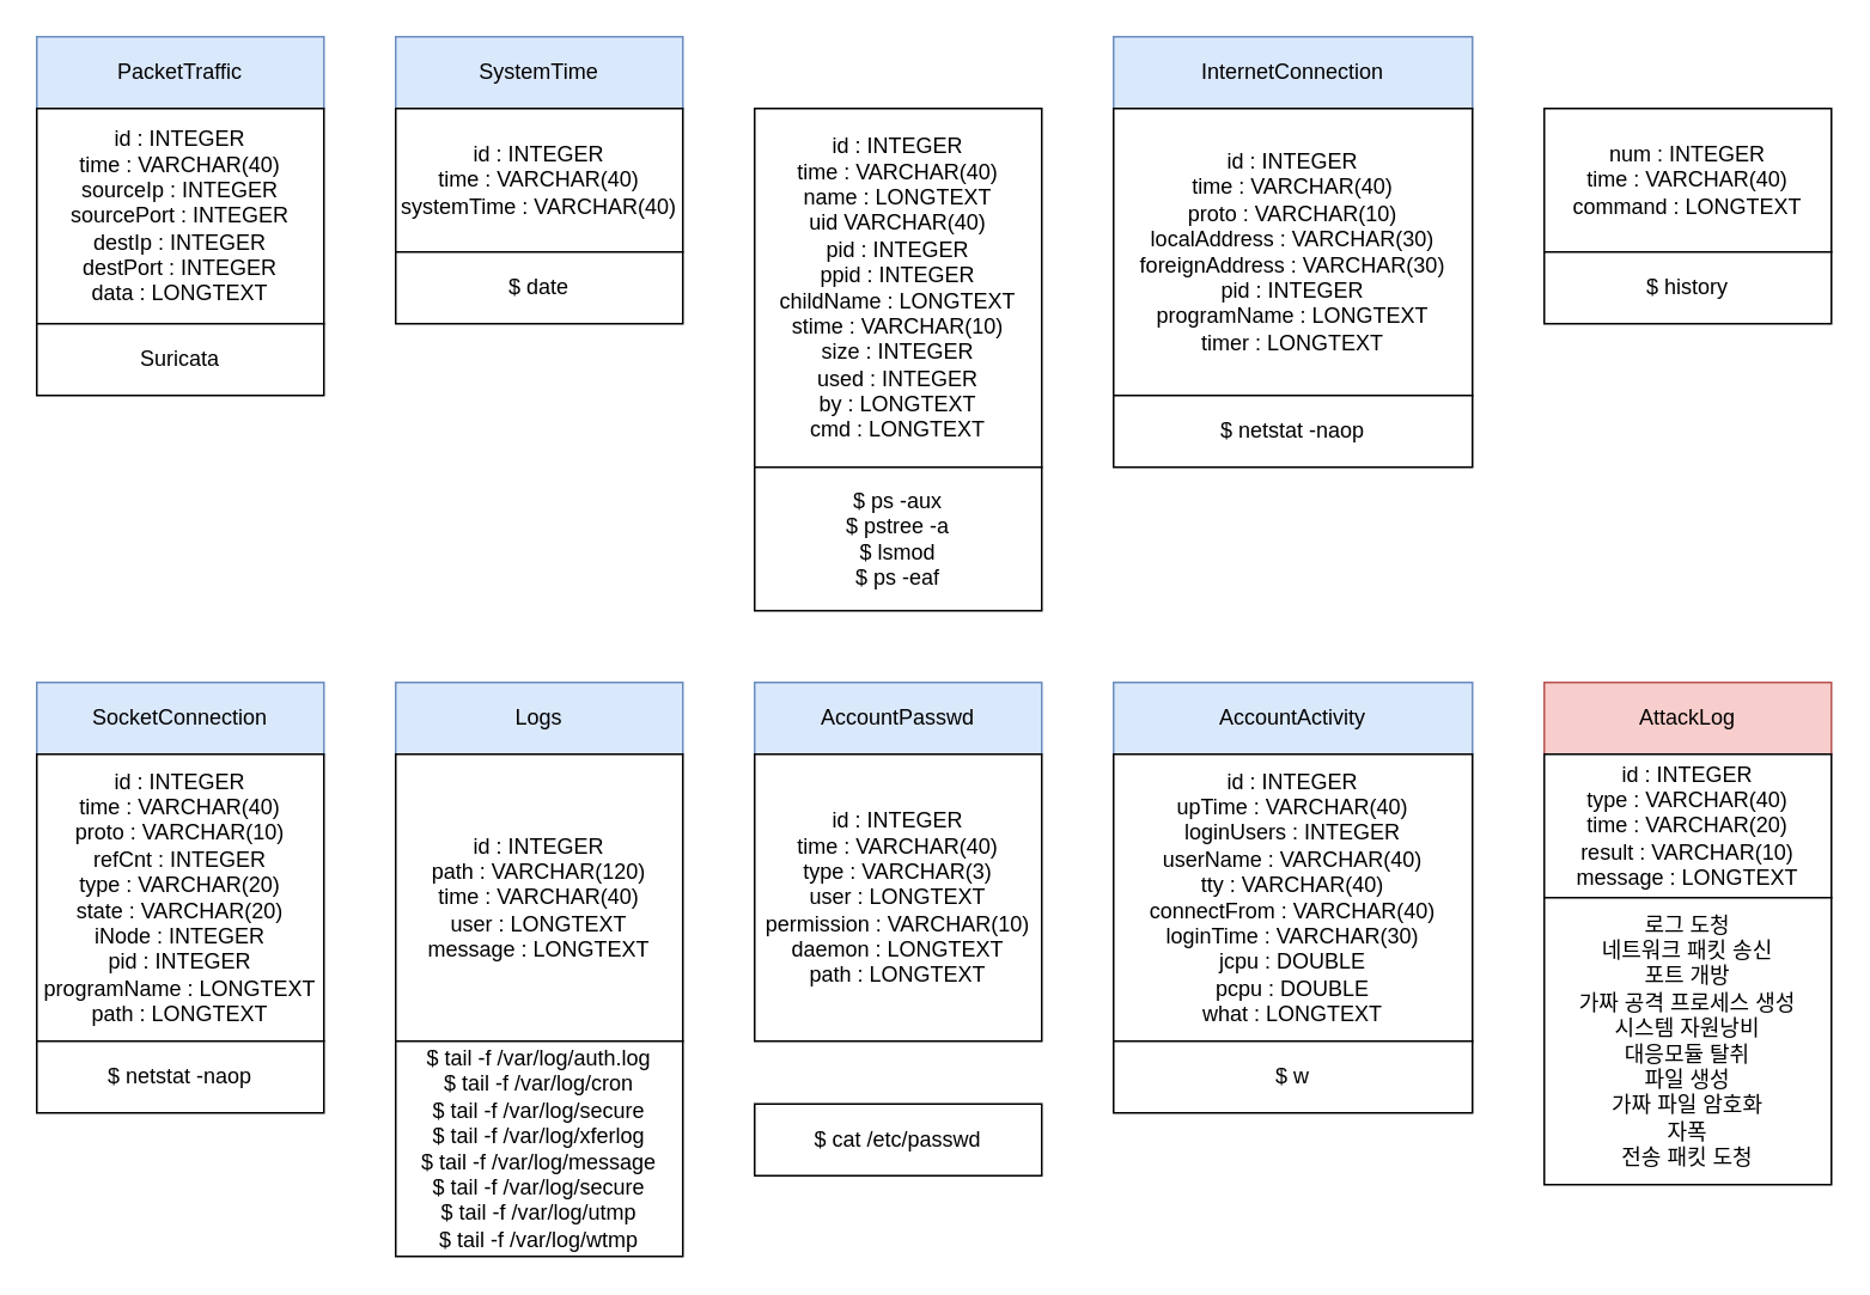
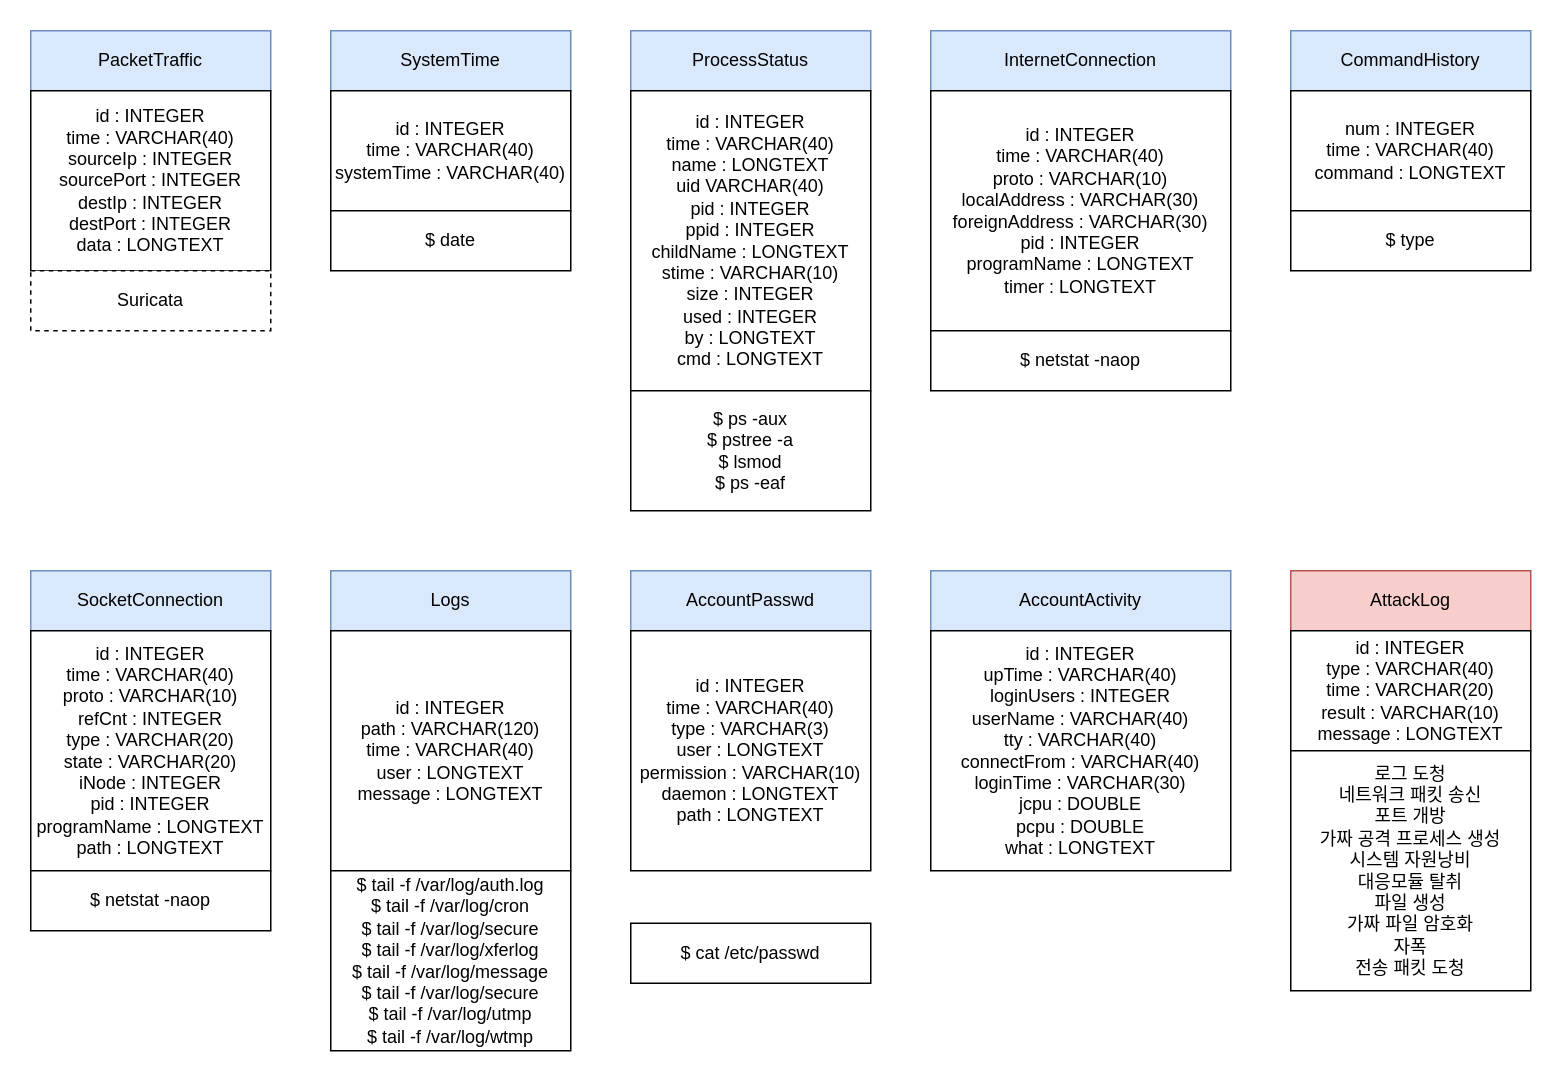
  <mxCell id="0" />
  <mxCell id="1" parent="0" />
  <mxCell id="2" value="PacketTraffic" style="rounded=0;whiteSpace=wrap;html=1;fillColor=#dae8fc;strokeColor=#6c8ebf;" vertex="1" parent="1"><mxGeometry x="20" y="20" width="160" height="40" as="geometry" /></mxCell>
  <mxCell id="3" value="id : INTEGER&lt;br&gt;time : VARCHAR(40)&lt;br&gt;sourceIp : INTEGER&lt;br&gt;sourcePort : INTEGER&lt;br&gt;destIp : INTEGER&lt;br&gt;destPort : INTEGER&lt;br&gt;data : LONGTEXT" style="rounded=0;whiteSpace=wrap;html=1;" vertex="1" parent="1"><mxGeometry x="20" y="60" width="160" height="120" as="geometry" /></mxCell>
  <mxCell id="4" value="SystemTime" style="rounded=0;whiteSpace=wrap;html=1;fillColor=#dae8fc;strokeColor=#6c8ebf;" vertex="1" parent="1"><mxGeometry x="220" y="20" width="160" height="40" as="geometry" /></mxCell>
  <mxCell id="5" value="id : INTEGER&lt;br&gt;time : VARCHAR(40)&lt;br&gt;systemTime : VARCHAR(40)" style="rounded=0;whiteSpace=wrap;html=1;" vertex="1" parent="1"><mxGeometry x="220" y="60" width="160" height="80" as="geometry" /></mxCell>
- <mxCell id="6" value="Suricata" style="rounded=0;whiteSpace=wrap;html=1;" vertex="1" parent="1"><mxGeometry x="20" y="180" width="160" height="40" as="geometry" /></mxCell>
+ <mxCell id="6" value="Suricata" style="rounded=0;whiteSpace=wrap;html=1;dashed=1;" vertex="1" parent="1"><mxGeometry x="20" y="180" width="160" height="40" as="geometry" /></mxCell>
  <mxCell id="7" value="$ date" style="rounded=0;whiteSpace=wrap;html=1;" vertex="1" parent="1"><mxGeometry x="220" y="140" width="160" height="40" as="geometry" /></mxCell>
+ <mxCell id="8" value="ProcessStatus" style="rounded=0;whiteSpace=wrap;html=1;fillColor=#dae8fc;strokeColor=#6c8ebf;" vertex="1" parent="1"><mxGeometry x="420" y="20" width="160" height="40" as="geometry" /></mxCell>
  <mxCell id="9" value="id : INTEGER&lt;br&gt;time : VARCHAR(40)&lt;br&gt;name : LONGTEXT&lt;br&gt;uid VARCHAR(40)&lt;br&gt;pid : INTEGER&lt;br&gt;ppid : INTEGER&lt;br&gt;childName : LONGTEXT&lt;br&gt;stime : VARCHAR(10)&lt;br&gt;size : INTEGER&lt;br&gt;used : INTEGER&lt;br&gt;by : LONGTEXT&lt;br&gt;cmd : LONGTEXT" style="rounded=0;whiteSpace=wrap;html=1;" vertex="1" parent="1"><mxGeometry x="420" y="60" width="160" height="200" as="geometry" /></mxCell>
  <mxCell id="10" value="$ ps -aux&lt;br&gt;$ pstree -a&lt;br&gt;$ lsmod&lt;br&gt;$ ps -eaf" style="rounded=0;whiteSpace=wrap;html=1;" vertex="1" parent="1"><mxGeometry x="420" y="260" width="160" height="80" as="geometry" /></mxCell>
  <mxCell id="11" value="SocketConnection" style="rounded=0;whiteSpace=wrap;html=1;fillColor=#dae8fc;strokeColor=#6c8ebf;" vertex="1" parent="1"><mxGeometry x="20" y="380" width="160" height="40" as="geometry" /></mxCell>
  <mxCell id="12" value="id : INTEGER&lt;br&gt;time : VARCHAR(40)&lt;br&gt;proto : VARCHAR(10)&lt;br&gt;refCnt : INTEGER&lt;br&gt;type : VARCHAR(20)&lt;br&gt;state : VARCHAR(20)&lt;br&gt;iNode : INTEGER&lt;br&gt;pid : INTEGER&lt;br&gt;programName : LONGTEXT&lt;br&gt;path : LONGTEXT" style="rounded=0;whiteSpace=wrap;html=1;" vertex="1" parent="1"><mxGeometry x="20" y="420" width="160" height="160" as="geometry" /></mxCell>
  <mxCell id="13" value="$ netstat -naop" style="rounded=0;whiteSpace=wrap;html=1;" vertex="1" parent="1"><mxGeometry x="20" y="580" width="160" height="40" as="geometry" /></mxCell>
  <mxCell id="14" value="InternetConnection" style="rounded=0;whiteSpace=wrap;html=1;fillColor=#dae8fc;strokeColor=#6c8ebf;" vertex="1" parent="1"><mxGeometry x="620" y="20" width="200" height="40" as="geometry" /></mxCell>
  <mxCell id="15" value="id : INTEGER&lt;br&gt;time : VARCHAR(40)&lt;br&gt;proto : VARCHAR(10)&lt;br&gt;localAddress : VARCHAR(30)&lt;br&gt;foreignAddress : VARCHAR(30)&lt;br&gt;pid : INTEGER&lt;br&gt;programName : LONGTEXT&lt;br&gt;timer : LONGTEXT" style="rounded=0;whiteSpace=wrap;html=1;" vertex="1" parent="1"><mxGeometry x="620" y="60" width="200" height="160" as="geometry" /></mxCell>
  <mxCell id="16" value="$ netstat -naop" style="rounded=0;whiteSpace=wrap;html=1;" vertex="1" parent="1"><mxGeometry x="620" y="220" width="200" height="40" as="geometry" /></mxCell>
+ <mxCell id="17" value="CommandHistory" style="rounded=0;whiteSpace=wrap;html=1;fillColor=#dae8fc;strokeColor=#6c8ebf;" vertex="1" parent="1"><mxGeometry x="860" y="20" width="160" height="40" as="geometry" /></mxCell>
  <mxCell id="18" value="num : INTEGER&lt;br&gt;time : VARCHAR(40)&lt;br&gt;command : LONGTEXT" style="rounded=0;whiteSpace=wrap;html=1;" vertex="1" parent="1"><mxGeometry x="860" y="60" width="160" height="80" as="geometry" /></mxCell>
- <mxCell id="19" value="$ history" style="rounded=0;whiteSpace=wrap;html=1;" vertex="1" parent="1"><mxGeometry x="860" y="140" width="160" height="40" as="geometry" /></mxCell>
+ <mxCell id="19" value="$ type" style="rounded=0;whiteSpace=wrap;html=1;" vertex="1" parent="1"><mxGeometry x="860" y="140" width="160" height="40" as="geometry" /></mxCell>
  <mxCell id="20" value="AccountActivity" style="rounded=0;whiteSpace=wrap;html=1;fillColor=#dae8fc;strokeColor=#6c8ebf;" vertex="1" parent="1"><mxGeometry x="620" y="380" width="200" height="40" as="geometry" /></mxCell>
  <mxCell id="21" value="id : INTEGER&lt;br&gt;upTime : VARCHAR(40)&lt;br&gt;loginUsers : INTEGER&lt;br&gt;userName : VARCHAR(40)&lt;br&gt;tty : VARCHAR(40)&lt;br&gt;connectFrom : VARCHAR(40)&lt;br&gt;loginTime : VARCHAR(30)&lt;br&gt;jcpu : DOUBLE&lt;br&gt;pcpu : DOUBLE&lt;br&gt;what : LONGTEXT" style="rounded=0;whiteSpace=wrap;html=1;" vertex="1" parent="1"><mxGeometry x="620" y="420" width="200" height="160" as="geometry" /></mxCell>
- <mxCell id="22" value="$ w" style="rounded=0;whiteSpace=wrap;html=1;" vertex="1" parent="1"><mxGeometry x="620" y="580" width="200" height="40" as="geometry" /></mxCell>
  <mxCell id="23" value="Logs" style="rounded=0;whiteSpace=wrap;html=1;fillColor=#dae8fc;strokeColor=#6c8ebf;" vertex="1" parent="1"><mxGeometry x="220" y="380" width="160" height="40" as="geometry" /></mxCell>
  <mxCell id="24" value="id : INTEGER&lt;br&gt;path : VARCHAR(120)&lt;br&gt;time : VARCHAR(40)&lt;br&gt;user : LONGTEXT&lt;br&gt;message : LONGTEXT" style="rounded=0;whiteSpace=wrap;html=1;" vertex="1" parent="1"><mxGeometry x="220" y="420" width="160" height="160" as="geometry" /></mxCell>
  <mxCell id="25" value="$ tail -f /var/log/auth.log&lt;br&gt;$ tail -f /var/log/cron&lt;br&gt;$ tail -f /var/log/secure&lt;br&gt;$ tail -f /var/log/xferlog&lt;br&gt;$ tail -f /var/log/message&lt;br&gt;$ tail -f /var/log/secure&lt;br&gt;$ tail -f /var/log/utmp&lt;br&gt;$ tail -f /var/log/wtmp" style="rounded=0;whiteSpace=wrap;html=1;" vertex="1" parent="1"><mxGeometry x="220" y="580" width="160" height="120" as="geometry" /></mxCell>
  <mxCell id="26" value="AccountPasswd" style="rounded=0;whiteSpace=wrap;html=1;fillColor=#dae8fc;strokeColor=#6c8ebf;" vertex="1" parent="1"><mxGeometry x="420" y="380" width="160" height="40" as="geometry" /></mxCell>
  <mxCell id="27" value="id : INTEGER&lt;br&gt;time : VARCHAR(40)&lt;br&gt;type : VARCHAR(3)&lt;br&gt;user : LONGTEXT&lt;br&gt;permission : VARCHAR(10)&lt;br&gt;daemon : LONGTEXT&lt;br&gt;path : LONGTEXT" style="rounded=0;whiteSpace=wrap;html=1;" vertex="1" parent="1"><mxGeometry x="420" y="420" width="160" height="160" as="geometry" /></mxCell>
  <mxCell id="28" value="$ cat /etc/passwd" style="rounded=0;whiteSpace=wrap;html=1;" vertex="1" parent="1"><mxGeometry x="420" y="615" width="160" height="40" as="geometry" /></mxCell>
  <mxCell id="29" value="AttackLog" style="rounded=0;whiteSpace=wrap;html=1;fillColor=#f8cecc;strokeColor=#b85450;" vertex="1" parent="1"><mxGeometry x="860" y="380" width="160" height="40" as="geometry" /></mxCell>
  <mxCell id="30" value="id : INTEGER&lt;br&gt;type : VARCHAR(40)&lt;br&gt;time : VARCHAR(20)&lt;br&gt;result : VARCHAR(10)&lt;br&gt;message : LONGTEXT" style="rounded=0;whiteSpace=wrap;html=1;" vertex="1" parent="1"><mxGeometry x="860" y="420" width="160" height="80" as="geometry" /></mxCell>
  <mxCell id="31" value="로그 도청&lt;br&gt;네트워크 패킷 송신&lt;br&gt;포트 개방&lt;br&gt;가짜 공격 프로세스 생성&lt;br&gt;시스템 자원낭비&lt;br&gt;대응모듈 탈취&lt;br&gt;파일 생성&lt;br&gt;가짜 파일 암호화&lt;br&gt;자폭&lt;br&gt;전송 패킷 도청" style="rounded=0;whiteSpace=wrap;html=1;" vertex="1" parent="1"><mxGeometry x="860" y="500" width="160" height="160" as="geometry" /></mxCell>
